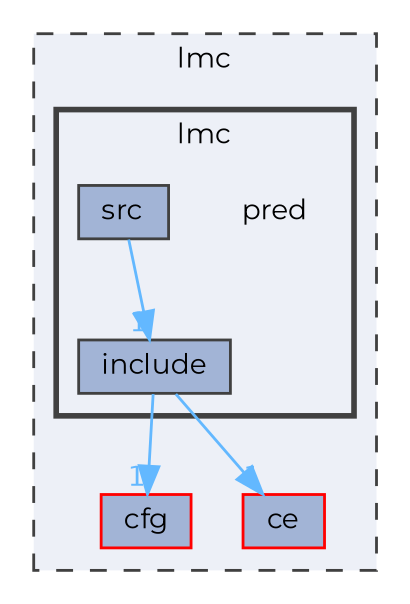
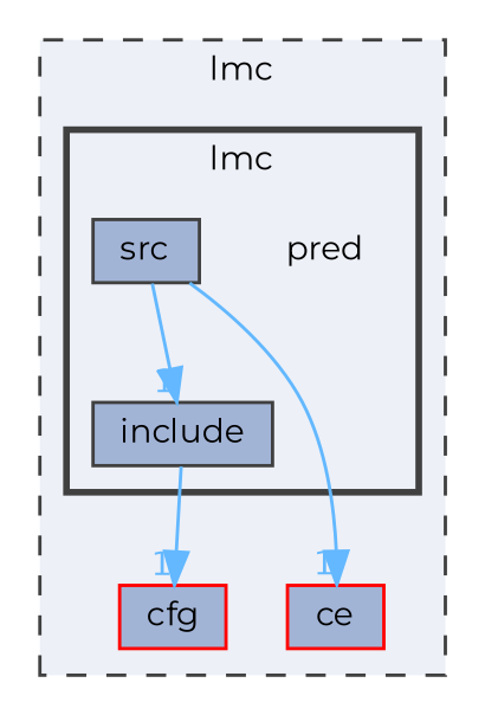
  digraph {
    compound=true
    fontname=Montserrat
    node [fontname=Montserrat fontsize=10 shape=box color=grey25 fillcolor="#a2b4d6" style=filled]
    edge [color=steelblue1 fontcolor=steelblue1 fontname=Montserrat fontsize=10 headlabel=1 labeldistance=1.5 labelfontname=Helvetica labelfontsize=10]
    n1 [height=0.2 label=pred shape=plaintext width=0.4 color="" fillcolor="" style=""]
    n2 [height=0.2 label=include width=0.4]
    n3 [height=0.2 label=src width=0.4]
    n4 [color=red height=0.2 label=cfg width=0.4]
    n5 [color=red height=0.2 label=ce width=0.4]
    subgraph cluster_1 {
      bgcolor="#edf0f7"
      fontsize=10
      label=lmc
      pencolor=grey25
      style="filled,dashed"
      n4
      n5
      subgraph cluster_2 {
        bgcolor="#edf0f7"
        fontsize=10
        pencolor=grey25
        style="filled,bold"
        n1
        n2
        n3
      }
    }
    n2 -> n4
-   n2 -> n5
+   n3 -> n5
    n3 -> n2
  }
